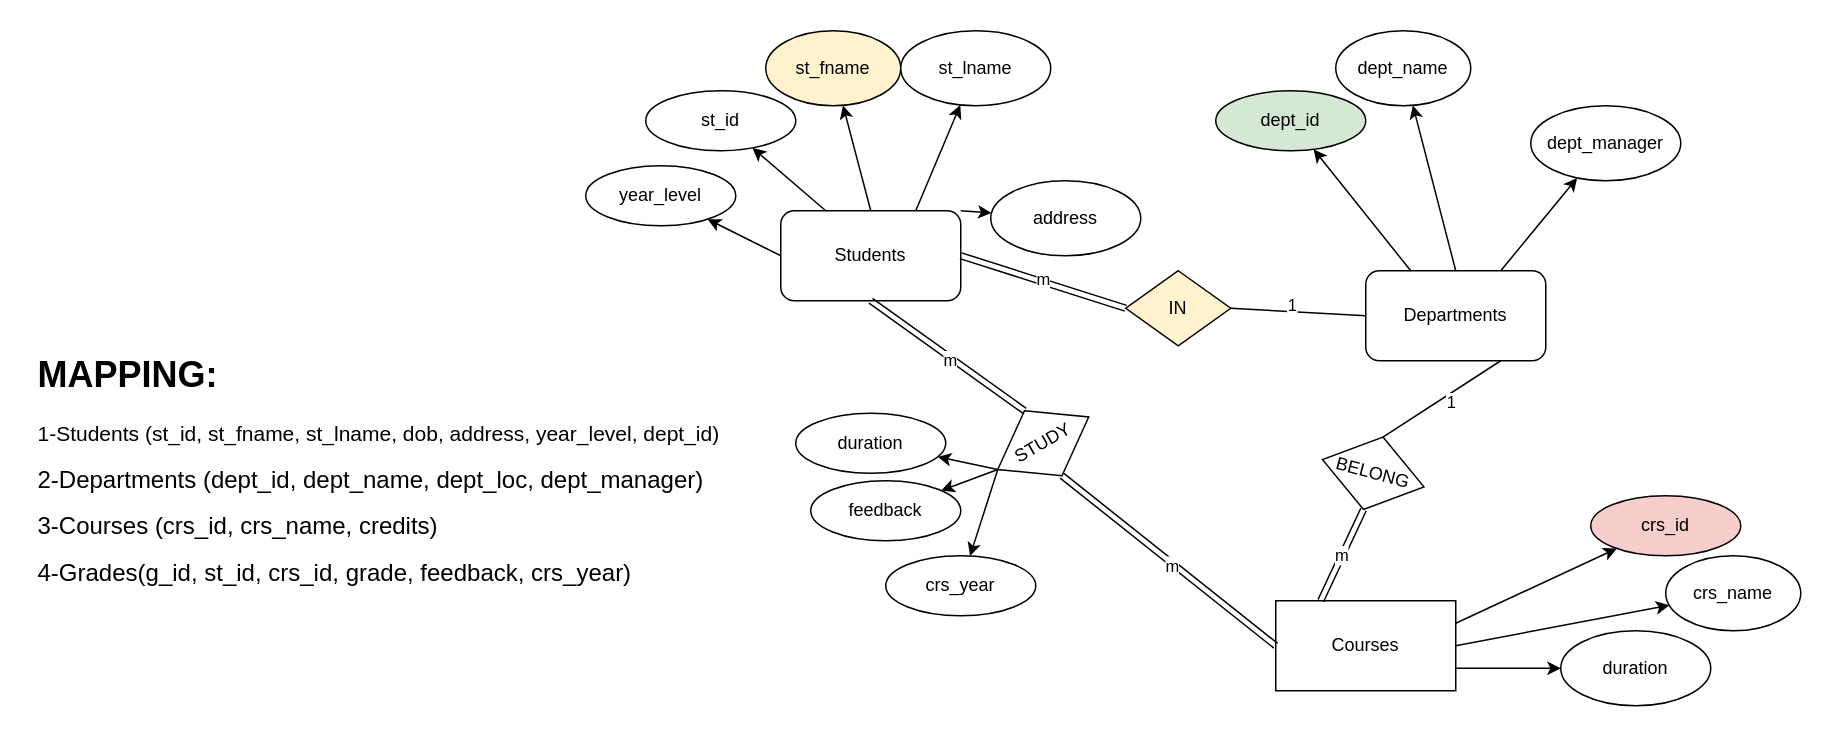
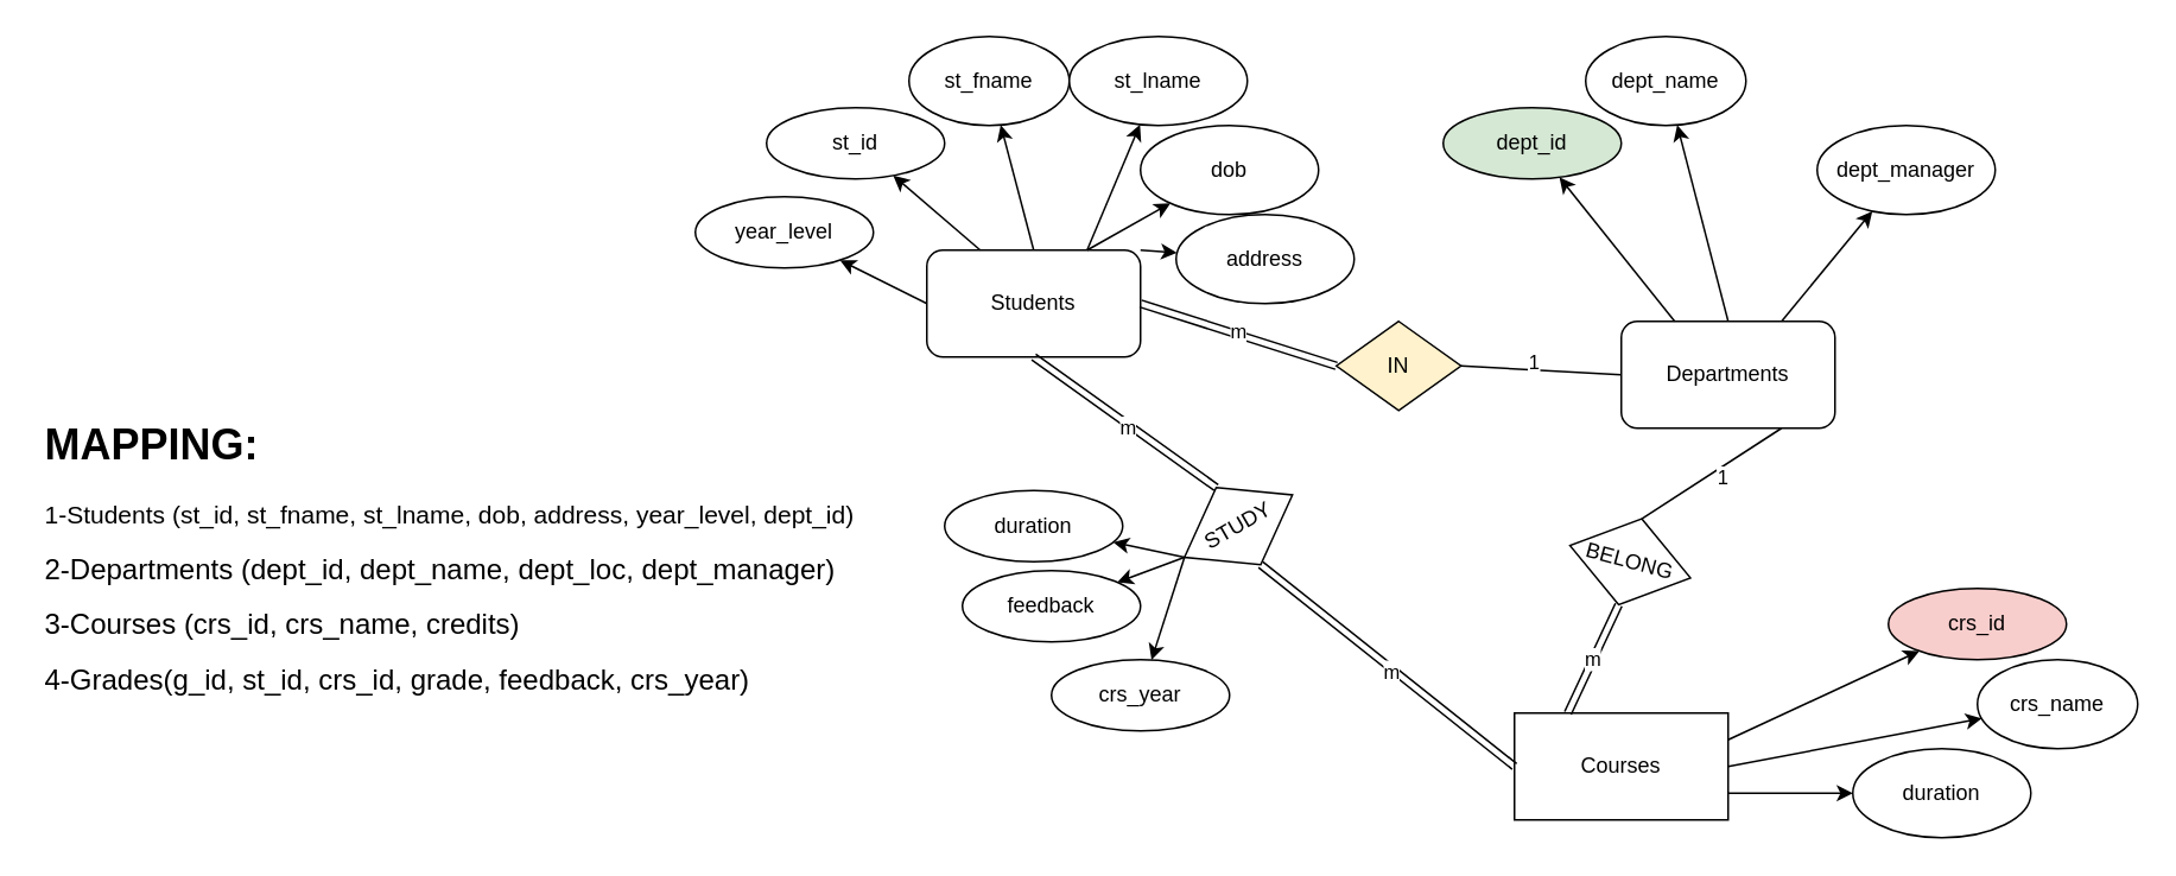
  <mxCell id="0" />
  <mxCell id="1" parent="0" />
  <mxCell id="2" value="Students" style="rounded=1;whiteSpace=wrap;html=1;" parent="1" vertex="1"><mxGeometry x="520" y="140" width="120" height="60" as="geometry" /></mxCell>
  <mxCell id="3" value="" style="endArrow=classic;html=1;rounded=0;exitX=0.25;exitY=0;exitDx=0;exitDy=0;" parent="1" source="2" target="4" edge="1"><mxGeometry width="50" height="50" relative="1" as="geometry"><mxPoint x="720" y="360" as="sourcePoint" /><mxPoint x="430" y="100" as="targetPoint" /></mxGeometry></mxCell>
  <mxCell id="4" value="st_id" style="ellipse;whiteSpace=wrap;html=1;" parent="1" vertex="1"><mxGeometry x="430" y="60" width="100" height="40" as="geometry" /></mxCell>
  <mxCell id="5" value="" style="endArrow=classic;html=1;rounded=0;exitX=0.5;exitY=0;exitDx=0;exitDy=0;" parent="1" source="2" target="6" edge="1"><mxGeometry width="50" height="50" relative="1" as="geometry"><mxPoint x="710" y="110" as="sourcePoint" /><mxPoint x="590" y="70" as="targetPoint" /></mxGeometry></mxCell>
- <mxCell id="6" value="st_fname" style="ellipse;whiteSpace=wrap;html=1;fillColor=#fff2cc;" parent="1" vertex="1"><mxGeometry x="510" width="90" height="50" as="geometry" y="20" /></mxCell>
+ <mxCell id="6" value="st_fname" style="ellipse;whiteSpace=wrap;html=1;" parent="1" vertex="1"><mxGeometry x="510" width="90" height="50" as="geometry" y="20" /></mxCell>
  <mxCell id="7" value="" style="endArrow=classic;html=1;rounded=0;exitX=0.75;exitY=0;exitDx=0;exitDy=0;" parent="1" source="2" target="8" edge="1"><mxGeometry width="50" height="50" relative="1" as="geometry"><mxPoint x="880" y="110" as="sourcePoint" /><mxPoint x="760" y="70" as="targetPoint" /></mxGeometry></mxCell>
  <mxCell id="8" value="st_lname" style="ellipse;whiteSpace=wrap;html=1;" parent="1" vertex="1"><mxGeometry x="600" width="100" height="50" as="geometry" y="20" /></mxCell>
+ <mxCell id="9" value="" style="endArrow=classic;html=1;rounded=0;exitX=0.75;exitY=0;exitDx=0;exitDy=0;" parent="1" source="2" target="10" edge="1"><mxGeometry width="50" height="50" relative="1" as="geometry"><mxPoint x="900" y="210" as="sourcePoint" /><mxPoint x="780" y="170" as="targetPoint" /></mxGeometry></mxCell>
+ <mxCell id="10" value="dob" style="ellipse;whiteSpace=wrap;html=1;" parent="1" vertex="1"><mxGeometry x="640" y="70" width="100" height="50" as="geometry" /></mxCell>
  <mxCell id="11" value="" style="endArrow=classic;html=1;rounded=0;exitX=1;exitY=0;exitDx=0;exitDy=0;" parent="1" source="2" target="12" edge="1"><mxGeometry width="50" height="50" relative="1" as="geometry"><mxPoint x="540" y="180" as="sourcePoint" /><mxPoint x="420" y="140" as="targetPoint" /></mxGeometry></mxCell>
  <mxCell id="12" value="address" style="ellipse;whiteSpace=wrap;html=1;" parent="1" vertex="1"><mxGeometry x="660" y="120" width="100" height="50" as="geometry" /></mxCell>
  <mxCell id="13" value="Departments" style="rounded=1;whiteSpace=wrap;html=1;" parent="1" vertex="1"><mxGeometry x="910" y="180" width="120" height="60" as="geometry" /></mxCell>
  <mxCell id="14" value="" style="endArrow=classic;html=1;rounded=0;exitX=0.25;exitY=0;exitDx=0;exitDy=0;" parent="1" source="13" target="15" edge="1"><mxGeometry width="50" height="50" relative="1" as="geometry"><mxPoint x="1100" y="360" as="sourcePoint" /><mxPoint x="810" y="100" as="targetPoint" /></mxGeometry></mxCell>
  <mxCell id="15" value="dept_id" style="ellipse;whiteSpace=wrap;html=1;fillColor=#d5e8d4;" parent="1" vertex="1"><mxGeometry x="810" y="60" width="100" height="40" as="geometry" /></mxCell>
  <mxCell id="16" value="" style="endArrow=classic;html=1;rounded=0;exitX=0.5;exitY=0;exitDx=0;exitDy=0;" parent="1" source="13" target="17" edge="1"><mxGeometry width="50" height="50" relative="1" as="geometry"><mxPoint x="1090" y="110" as="sourcePoint" /><mxPoint x="970" y="70" as="targetPoint" /></mxGeometry></mxCell>
  <mxCell id="17" value="dept_name" style="ellipse;whiteSpace=wrap;html=1;" parent="1" vertex="1"><mxGeometry x="890" width="90" height="50" as="geometry" y="20" /></mxCell>
  <mxCell id="18" value="" style="endArrow=classic;html=1;rounded=0;exitX=0.75;exitY=0;exitDx=0;exitDy=0;" parent="1" source="13" target="19" edge="1"><mxGeometry width="50" height="50" relative="1" as="geometry"><mxPoint x="1280" y="210" as="sourcePoint" /><mxPoint x="1160" y="170" as="targetPoint" /></mxGeometry></mxCell>
  <mxCell id="19" value="dept_manager" style="ellipse;whiteSpace=wrap;html=1;" parent="1" vertex="1"><mxGeometry x="1020" y="70" width="100" height="50" as="geometry" /></mxCell>
  <mxCell id="20" value="Courses" style="whiteSpace=wrap;html=1;rounded=0;" parent="1" vertex="1"><mxGeometry x="850" y="400" width="120" height="60" as="geometry" /></mxCell>
  <mxCell id="21" value="" style="endArrow=classic;html=1;rounded=0;exitX=1;exitY=0.25;exitDx=0;exitDy=0;" parent="1" source="20" target="22" edge="1"><mxGeometry width="50" height="50" relative="1" as="geometry"><mxPoint x="1050" y="610" as="sourcePoint" /><mxPoint x="760" y="350" as="targetPoint" /></mxGeometry></mxCell>
  <mxCell id="22" value="crs_id" style="ellipse;whiteSpace=wrap;html=1;fillColor=#f8cecc;" parent="1" vertex="1"><mxGeometry x="1060" y="330" width="100" height="40" as="geometry" /></mxCell>
  <mxCell id="23" value="" style="endArrow=classic;html=1;rounded=0;exitX=1;exitY=0.5;exitDx=0;exitDy=0;" parent="1" source="20" target="24" edge="1"><mxGeometry width="50" height="50" relative="1" as="geometry"><mxPoint x="1270" y="330" as="sourcePoint" /><mxPoint x="1150" y="290" as="targetPoint" /></mxGeometry></mxCell>
  <mxCell id="24" value="crs_name" style="ellipse;whiteSpace=wrap;html=1;" parent="1" vertex="1"><mxGeometry x="1110" y="370" width="90" height="50" as="geometry" /></mxCell>
  <mxCell id="25" value="" style="endArrow=classic;html=1;rounded=0;exitX=1;exitY=0.75;exitDx=0;exitDy=0;" parent="1" source="20" target="26" edge="1"><mxGeometry width="50" height="50" relative="1" as="geometry"><mxPoint x="1230" y="460" as="sourcePoint" /><mxPoint x="1110" y="420" as="targetPoint" /></mxGeometry></mxCell>
  <mxCell id="26" value="duration" style="ellipse;whiteSpace=wrap;html=1;" parent="1" vertex="1"><mxGeometry x="1040" y="420" width="100" height="50" as="geometry" /></mxCell>
  <mxCell id="27" value="&lt;h1&gt;MAPPING:&lt;/h1&gt;&lt;p&gt;&lt;font style=&quot;font-size: 14px;&quot;&gt;1-Students (st_id, st_fname, st_lname, dob, address, year_level, dept_id)&lt;/font&gt;&lt;/p&gt;&lt;p&gt;&lt;font size=&quot;3&quot;&gt;2-Departments (dept_id, dept_name, dept_loc, dept_manager)&lt;/font&gt;&lt;/p&gt;&lt;p&gt;&lt;font size=&quot;3&quot;&gt;3-Courses (crs_id, crs_name, credits)&lt;/font&gt;&lt;/p&gt;&lt;p&gt;&lt;font size=&quot;3&quot;&gt;4-Grades(g_id, st_id, crs_id, grade, feedback, crs_year)&lt;/font&gt;&lt;/p&gt;" style="text;html=1;strokeColor=none;fillColor=none;spacing=5;spacingTop=-20;whiteSpace=wrap;overflow=hidden;rounded=0;" parent="1" vertex="1"><mxGeometry x="20" y="230" width="500" height="200" as="geometry" /></mxCell>
  <mxCell id="28" value="IN" style="rhombus;whiteSpace=wrap;html=1;fillColor=#fff2cc;" parent="1" vertex="1"><mxGeometry x="750" y="180" width="70" height="50" as="geometry" /></mxCell>
  <mxCell id="29" value="" style="endArrow=none;html=1;rounded=0;exitX=1;exitY=0.5;exitDx=0;exitDy=0;entryX=0;entryY=0.5;entryDx=0;entryDy=0;shape=link;" parent="1" source="2" target="28" edge="1"><mxGeometry width="50" height="50" relative="1" as="geometry"><mxPoint x="890" y="460" as="sourcePoint" /><mxPoint x="940" y="410" as="targetPoint" /></mxGeometry></mxCell>
  <mxCell id="30" value="m" style="edgeLabel;html=1;align=center;verticalAlign=middle;resizable=0;points=[];" parent="29" vertex="1" connectable="0"><mxGeometry x="-0.029" y="2" relative="1" as="geometry"><mxPoint x="1" as="offset" /></mxGeometry></mxCell>
  <mxCell id="31" value="" style="endArrow=none;html=1;rounded=0;exitX=1;exitY=0.5;exitDx=0;exitDy=0;entryX=0;entryY=0.5;entryDx=0;entryDy=0;" parent="1" source="28" target="13" edge="1"><mxGeometry width="50" height="50" relative="1" as="geometry"><mxPoint x="890" y="460" as="sourcePoint" /><mxPoint x="940" y="410" as="targetPoint" /></mxGeometry></mxCell>
  <mxCell id="32" value="1" style="edgeLabel;html=1;align=center;verticalAlign=middle;resizable=0;points=[];" parent="31" vertex="1" connectable="0"><mxGeometry x="-0.1" y="5" relative="1" as="geometry"><mxPoint x="-1" as="offset" /></mxGeometry></mxCell>
  <mxCell id="33" value="BELONG" style="rhombus;whiteSpace=wrap;html=1;rotation=15;" parent="1" vertex="1"><mxGeometry x="880" y="290" width="70" height="50" as="geometry" /></mxCell>
  <mxCell id="34" value="" style="endArrow=none;html=1;rounded=0;exitX=0.25;exitY=0;exitDx=0;exitDy=0;shape=link;entryX=0.5;entryY=1;entryDx=0;entryDy=0;" parent="1" source="20" target="33" edge="1"><mxGeometry width="50" height="50" relative="1" as="geometry"><mxPoint x="960" y="282.5" as="sourcePoint" /><mxPoint x="1080" y="330" as="targetPoint" /></mxGeometry></mxCell>
  <mxCell id="35" value="m" style="edgeLabel;html=1;align=center;verticalAlign=middle;resizable=0;points=[];" parent="34" vertex="1" connectable="0"><mxGeometry x="-0.029" y="2" relative="1" as="geometry"><mxPoint x="1" as="offset" /></mxGeometry></mxCell>
  <mxCell id="36" value="" style="endArrow=none;html=1;rounded=0;exitX=0.75;exitY=1;exitDx=0;exitDy=0;entryX=0.5;entryY=0;entryDx=0;entryDy=0;" parent="1" source="13" target="33" edge="1"><mxGeometry width="50" height="50" relative="1" as="geometry"><mxPoint x="980" y="425" as="sourcePoint" /><mxPoint x="1090" y="410" as="targetPoint" /></mxGeometry></mxCell>
  <mxCell id="37" value="1" style="edgeLabel;html=1;align=center;verticalAlign=middle;resizable=0;points=[];" parent="36" vertex="1" connectable="0"><mxGeometry x="-0.1" y="5" relative="1" as="geometry"><mxPoint x="-1" as="offset" /></mxGeometry></mxCell>
  <mxCell id="38" value="STUDY" style="rhombus;whiteSpace=wrap;html=1;rotation=-30;" parent="1" vertex="1"><mxGeometry x="660" y="270" width="70" height="50" as="geometry" /></mxCell>
  <mxCell id="39" value="" style="endArrow=none;html=1;rounded=0;exitX=0;exitY=0.5;exitDx=0;exitDy=0;shape=link;entryX=0.5;entryY=1;entryDx=0;entryDy=0;" parent="1" source="20" target="38" edge="1"><mxGeometry width="50" height="50" relative="1" as="geometry"><mxPoint x="890" y="410" as="sourcePoint" /><mxPoint x="1090" y="340" as="targetPoint" /></mxGeometry></mxCell>
  <mxCell id="40" value="m" style="edgeLabel;html=1;align=center;verticalAlign=middle;resizable=0;points=[];" parent="39" vertex="1" connectable="0"><mxGeometry x="-0.029" y="2" relative="1" as="geometry"><mxPoint x="1" as="offset" /></mxGeometry></mxCell>
  <mxCell id="41" value="" style="endArrow=none;html=1;rounded=0;exitX=0.5;exitY=0;exitDx=0;exitDy=0;shape=link;entryX=0.5;entryY=1;entryDx=0;entryDy=0;" parent="1" source="38" target="2" edge="1"><mxGeometry width="50" height="50" relative="1" as="geometry"><mxPoint x="860" y="440" as="sourcePoint" /><mxPoint x="718" y="327" as="targetPoint" /></mxGeometry></mxCell>
  <mxCell id="42" value="m" style="edgeLabel;html=1;align=center;verticalAlign=middle;resizable=0;points=[];" parent="41" vertex="1" connectable="0"><mxGeometry x="-0.029" y="2" relative="1" as="geometry"><mxPoint x="1" as="offset" /></mxGeometry></mxCell>
  <mxCell id="43" value="" style="endArrow=classic;html=1;rounded=0;exitX=0;exitY=0.5;exitDx=0;exitDy=0;" parent="1" source="38" target="44" edge="1"><mxGeometry width="50" height="50" relative="1" as="geometry"><mxPoint x="650" y="355" as="sourcePoint" /><mxPoint x="530" y="315" as="targetPoint" /></mxGeometry></mxCell>
  <mxCell id="44" value="duration" style="ellipse;whiteSpace=wrap;html=1;" parent="1" vertex="1"><mxGeometry x="530" y="275" width="100" height="40" as="geometry" /></mxCell>
  <mxCell id="45" value="" style="endArrow=classic;html=1;rounded=0;exitX=0;exitY=0.5;exitDx=0;exitDy=0;" parent="1" source="38" target="46" edge="1"><mxGeometry width="50" height="50" relative="1" as="geometry"><mxPoint x="660" y="400" as="sourcePoint" /><mxPoint x="540" y="360" as="targetPoint" /></mxGeometry></mxCell>
  <mxCell id="46" value="feedback" style="ellipse;whiteSpace=wrap;html=1;" parent="1" vertex="1"><mxGeometry x="540" y="320" width="100" height="40" as="geometry" /></mxCell>
  <mxCell id="47" value="" style="endArrow=classic;html=1;rounded=0;exitX=0;exitY=0.5;exitDx=0;exitDy=0;" parent="1" source="2" target="48" edge="1"><mxGeometry width="50" height="50" relative="1" as="geometry"><mxPoint x="510" y="190" as="sourcePoint" /><mxPoint x="390" y="150" as="targetPoint" /></mxGeometry></mxCell>
  <mxCell id="48" value="year_level" style="ellipse;whiteSpace=wrap;html=1;" parent="1" vertex="1"><mxGeometry x="390" y="110" width="100" height="40" as="geometry" /></mxCell>
  <mxCell id="49" value="" style="endArrow=classic;html=1;rounded=0;exitX=0;exitY=0.5;exitDx=0;exitDy=0;" parent="1" source="38" target="50" edge="1"><mxGeometry width="50" height="50" relative="1" as="geometry"><mxPoint x="560" y="470" as="sourcePoint" /><mxPoint x="590" y="410" as="targetPoint" /></mxGeometry></mxCell>
  <mxCell id="50" value="crs_year" style="ellipse;whiteSpace=wrap;html=1;" parent="1" vertex="1"><mxGeometry x="590" y="370" width="100" height="40" as="geometry" /></mxCell>
